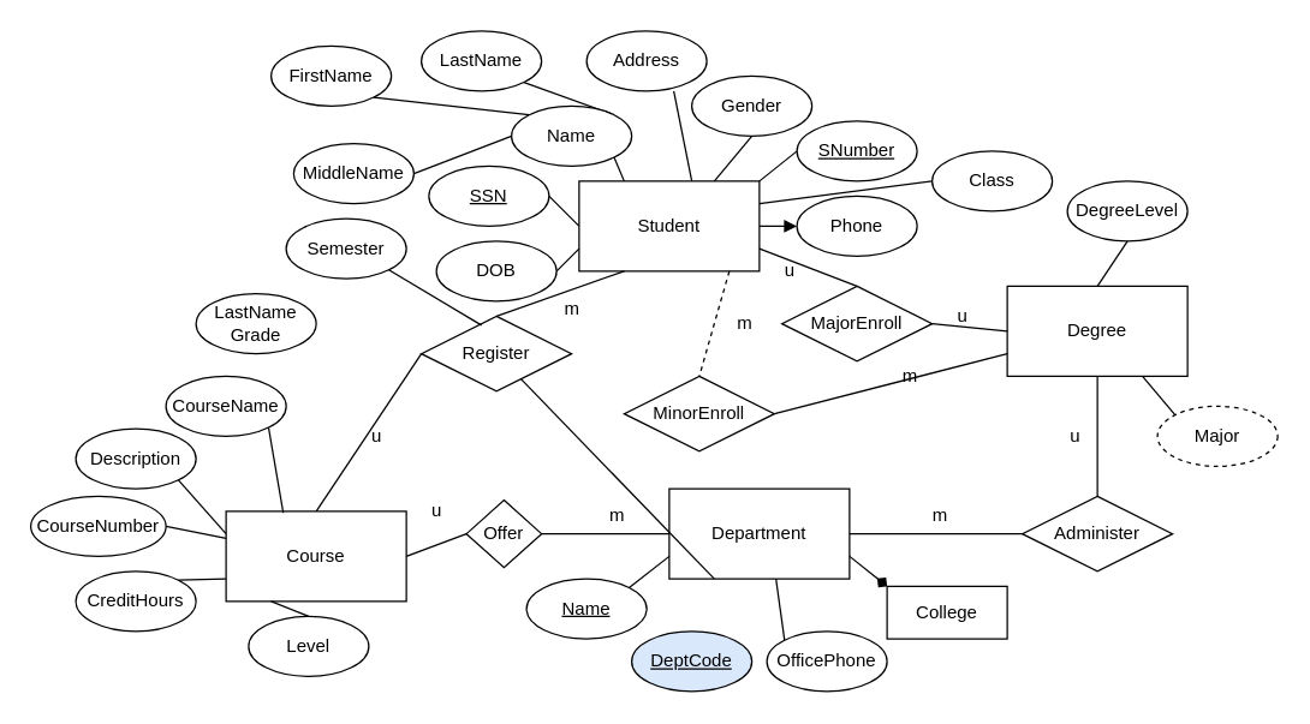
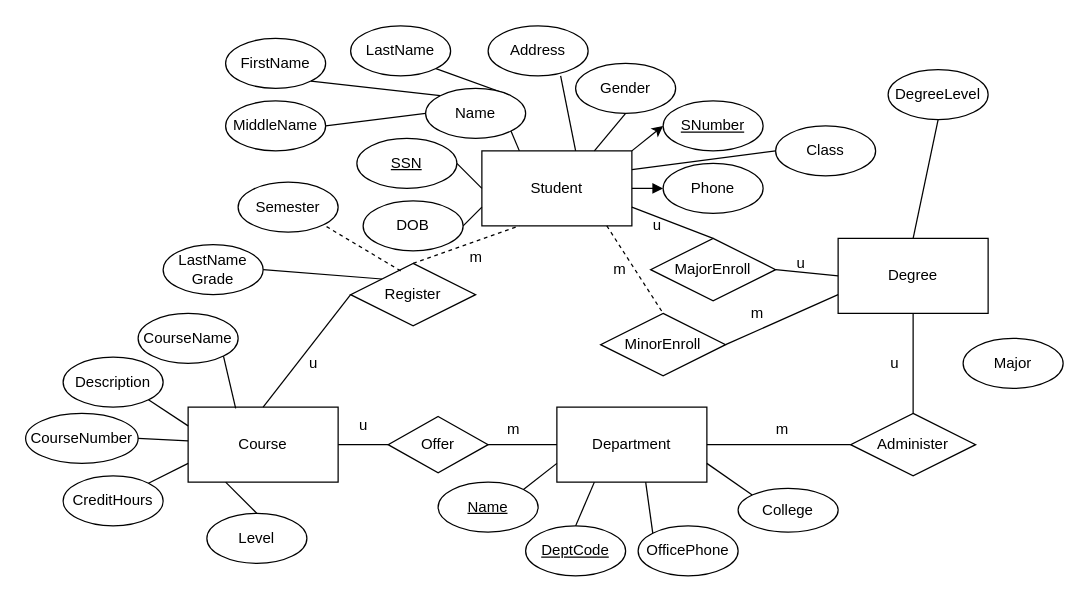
  <mxCell id="0" />
  <mxCell id="1" parent="0" />
  <mxCell id="2" value="Student" style="whiteSpace=wrap;html=1;" vertex="1" parent="1"><mxGeometry x="385" y="120" width="120" height="60" as="geometry" /></mxCell>
  <mxCell id="3" value="FirstName" style="ellipse;whiteSpace=wrap;html=1;" vertex="1" parent="1"><mxGeometry x="180" y="30" width="80" height="40" as="geometry" /></mxCell>
  <mxCell id="4" value="LastName" style="ellipse;whiteSpace=wrap;html=1;" vertex="1" parent="1"><mxGeometry x="280" y="20" width="80" height="40" as="geometry" /></mxCell>
  <mxCell id="5" value="SNumber" style="ellipse;whiteSpace=wrap;html=1;fontStyle=4" vertex="1" parent="1"><mxGeometry x="530" y="80" width="80" height="40" as="geometry" /></mxCell>
  <mxCell id="6" value="SSN" style="ellipse;whiteSpace=wrap;html=1;fontStyle=4" vertex="1" parent="1"><mxGeometry x="285" y="110" width="80" height="40" as="geometry" /></mxCell>
  <mxCell id="7" value="Address" style="ellipse;whiteSpace=wrap;html=1;" vertex="1" parent="1"><mxGeometry x="390" y="20" width="80" height="40" as="geometry" /></mxCell>
  <mxCell id="8" value="Phone" style="ellipse;whiteSpace=wrap;html=1;" vertex="1" parent="1"><mxGeometry x="530" y="130" width="80" height="40" as="geometry" /></mxCell>
  <mxCell id="9" value="DOB" style="ellipse;whiteSpace=wrap;html=1;" vertex="1" parent="1"><mxGeometry x="290" y="160" width="80" height="40" as="geometry" /></mxCell>
  <mxCell id="10" value="Gender" style="ellipse;whiteSpace=wrap;html=1;" vertex="1" parent="1"><mxGeometry x="460" y="50" width="80" height="40" as="geometry" /></mxCell>
  <mxCell id="11" value="" style="endArrow=none;html=1;entryX=1;entryY=0.5;entryDx=0;entryDy=0;exitX=0;exitY=0.75;exitDx=0;exitDy=0;" edge="1" parent="1" source="2" target="9"><mxGeometry width="50" height="50" relative="1" as="geometry"><mxPoint x="370" y="260" as="sourcePoint" /><mxPoint x="420" y="210" as="targetPoint" /></mxGeometry></mxCell>
  <mxCell id="12" value="" style="endArrow=none;html=1;entryX=1;entryY=1;entryDx=0;entryDy=0;exitX=0;exitY=0;exitDx=0;exitDy=0;" edge="1" parent="1" source="19" target="3"><mxGeometry width="50" height="50" relative="1" as="geometry"><mxPoint x="470" y="250" as="sourcePoint" /><mxPoint x="520" y="200" as="targetPoint" /></mxGeometry></mxCell>
  <mxCell id="13" value="" style="endArrow=none;html=1;entryX=1;entryY=1;entryDx=0;entryDy=0;exitX=1;exitY=0;exitDx=0;exitDy=0;" edge="1" parent="1" source="19" target="4"><mxGeometry width="50" height="50" relative="1" as="geometry"><mxPoint x="480" y="260" as="sourcePoint" /><mxPoint x="530" y="210" as="targetPoint" /></mxGeometry></mxCell>
  <mxCell id="14" value="" style="endArrow=none;html=1;entryX=0.725;entryY=1;entryDx=0;entryDy=0;entryPerimeter=0;" edge="1" parent="1" target="7"><mxGeometry width="50" height="50" relative="1" as="geometry"><mxPoint x="460" y="120" as="sourcePoint" /><mxPoint x="555" y="230" as="targetPoint" /></mxGeometry></mxCell>
  <mxCell id="15" value="" style="endArrow=none;html=1;entryX=0.5;entryY=1;entryDx=0;entryDy=0;exitX=0.75;exitY=0;exitDx=0;exitDy=0;" edge="1" parent="1" source="2" target="10"><mxGeometry width="50" height="50" relative="1" as="geometry"><mxPoint x="540" y="270" as="sourcePoint" /><mxPoint x="590" y="220" as="targetPoint" /></mxGeometry></mxCell>
  <mxCell id="16" value="" style="endArrow=none;html=1;entryX=1;entryY=0.5;entryDx=0;entryDy=0;exitX=0;exitY=0.5;exitDx=0;exitDy=0;" edge="1" parent="1" source="2" target="6"><mxGeometry width="50" height="50" relative="1" as="geometry"><mxPoint x="405" y="270" as="sourcePoint" /><mxPoint x="455" y="220" as="targetPoint" /></mxGeometry></mxCell>
  <mxCell id="17" value="" style="endArrow=block;html=1;entryX=0;entryY=0.5;entryDx=0;entryDy=0;exitX=1;exitY=0.5;exitDx=0;exitDy=0;" edge="1" parent="1" source="2" target="8"><mxGeometry width="50" height="50" relative="1" as="geometry"><mxPoint x="440" y="200" as="sourcePoint" /><mxPoint x="490" y="150" as="targetPoint" /></mxGeometry></mxCell>
- <mxCell id="18" value="" style="endArrow=none;html=1;entryX=0;entryY=0.5;entryDx=0;entryDy=0;exitX=1;exitY=0;exitDx=0;exitDy=0;" edge="1" parent="1" source="2" target="5"><mxGeometry width="50" height="50" relative="1" as="geometry"><mxPoint x="440" y="200" as="sourcePoint" /><mxPoint x="490" y="150" as="targetPoint" /></mxGeometry></mxCell>
+ <mxCell id="18" value="" style="endArrow=classic;html=1;entryX=0;entryY=0.5;entryDx=0;entryDy=0;exitX=1;exitY=0;exitDx=0;exitDy=0;" edge="1" parent="1" source="2" target="5"><mxGeometry width="50" height="50" relative="1" as="geometry"><mxPoint x="440" y="200" as="sourcePoint" /><mxPoint x="490" y="150" as="targetPoint" /></mxGeometry></mxCell>
  <mxCell id="19" value="Name" style="ellipse;whiteSpace=wrap;html=1;" vertex="1" parent="1"><mxGeometry x="340" y="70" width="80" height="40" as="geometry" /></mxCell>
- <mxCell id="20" value="MiddleName" style="ellipse;whiteSpace=wrap;html=1;" vertex="1" parent="1"><mxGeometry x="195" y="95" width="80" height="40" as="geometry" /></mxCell>
+ <mxCell id="20" value="MiddleName" style="ellipse;whiteSpace=wrap;html=1;" vertex="1" parent="1"><mxGeometry x="180" y="80" width="80" height="40" as="geometry" /></mxCell>
  <mxCell id="21" value="" style="endArrow=none;html=1;entryX=0;entryY=0.5;entryDx=0;entryDy=0;exitX=1;exitY=0.5;exitDx=0;exitDy=0;" edge="1" parent="1" source="20" target="19"><mxGeometry width="50" height="50" relative="1" as="geometry"><mxPoint x="440" y="180" as="sourcePoint" /><mxPoint x="490" y="130" as="targetPoint" /></mxGeometry></mxCell>
  <mxCell id="22" value="" style="endArrow=none;html=1;entryX=1;entryY=1;entryDx=0;entryDy=0;exitX=0.25;exitY=0;exitDx=0;exitDy=0;" edge="1" parent="1" source="2" target="19"><mxGeometry width="50" height="50" relative="1" as="geometry"><mxPoint x="440" y="180" as="sourcePoint" /><mxPoint x="490" y="130" as="targetPoint" /></mxGeometry></mxCell>
  <mxCell id="23" value="Class" style="ellipse;whiteSpace=wrap;html=1;" vertex="1" parent="1"><mxGeometry x="620" y="100" width="80" height="40" as="geometry" /></mxCell>
  <mxCell id="24" value="" style="endArrow=none;html=1;entryX=0;entryY=0.5;entryDx=0;entryDy=0;exitX=1;exitY=0.25;exitDx=0;exitDy=0;" edge="1" parent="1" source="2" target="23"><mxGeometry width="50" height="50" relative="1" as="geometry"><mxPoint x="440" y="180" as="sourcePoint" /><mxPoint x="490" y="130" as="targetPoint" /></mxGeometry></mxCell>
  <mxCell id="25" value="" style="endArrow=none;html=1;exitX=1;exitY=0.75;exitDx=0;exitDy=0;entryX=0.5;entryY=0;entryDx=0;entryDy=0;" edge="1" parent="1" source="2" target="26"><mxGeometry width="50" height="50" relative="1" as="geometry"><mxPoint x="440" y="180" as="sourcePoint" /><mxPoint x="570" y="186" as="targetPoint" /></mxGeometry></mxCell>
  <mxCell id="26" value="MajorEnroll" style="rhombus;whiteSpace=wrap;html=1;" vertex="1" parent="1"><mxGeometry x="520" y="190" width="100" height="50" as="geometry" /></mxCell>
  <mxCell id="27" value="u" style="text;html=1;align=center;verticalAlign=middle;resizable=0;points=[];autosize=1;" vertex="1" parent="1"><mxGeometry x="515" y="170" width="20" height="20" as="geometry" /></mxCell>
  <mxCell id="28" value="Degree" style="whiteSpace=wrap;html=1;" vertex="1" parent="1"><mxGeometry x="670" y="190" width="120" height="60" as="geometry" /></mxCell>
  <mxCell id="29" value="" style="endArrow=none;html=1;entryX=0;entryY=0.5;entryDx=0;entryDy=0;exitX=1;exitY=0.5;exitDx=0;exitDy=0;" edge="1" parent="1" source="26" target="28"><mxGeometry width="50" height="50" relative="1" as="geometry"><mxPoint x="460" y="280" as="sourcePoint" /><mxPoint x="510" y="230" as="targetPoint" /></mxGeometry></mxCell>
- <mxCell id="30" value="DegreeLevel" style="ellipse;whiteSpace=wrap;html=1;" vertex="1" parent="1"><mxGeometry x="710" y="120" width="80" height="40" as="geometry" /></mxCell>
- <mxCell id="31" value="Major" style="ellipse;whiteSpace=wrap;html=1;dashed=1;" vertex="1" parent="1"><mxGeometry x="770" y="270" width="80" height="40" as="geometry" /></mxCell>
- <mxCell id="32" value="" style="endArrow=none;html=1;entryX=0;entryY=0;entryDx=0;entryDy=0;exitX=0.75;exitY=1;exitDx=0;exitDy=0;" edge="1" parent="1" source="28" target="31"><mxGeometry width="50" height="50" relative="1" as="geometry"><mxPoint x="570" y="280" as="sourcePoint" /><mxPoint x="620" y="230" as="targetPoint" /></mxGeometry></mxCell>
+ <mxCell id="30" value="DegreeLevel" style="ellipse;whiteSpace=wrap;html=1;" vertex="1" parent="1"><mxGeometry x="710" y="55" width="80" height="40" as="geometry" /></mxCell>
+ <mxCell id="31" value="Major" style="ellipse;whiteSpace=wrap;html=1;" vertex="1" parent="1"><mxGeometry x="770" y="270" width="80" height="40" as="geometry" /></mxCell>
  <mxCell id="33" value="" style="endArrow=none;html=1;entryX=0.5;entryY=1;entryDx=0;entryDy=0;exitX=0.5;exitY=0;exitDx=0;exitDy=0;" edge="1" parent="1" source="28" target="30"><mxGeometry width="50" height="50" relative="1" as="geometry"><mxPoint x="570" y="280" as="sourcePoint" /><mxPoint x="620" y="230" as="targetPoint" /></mxGeometry></mxCell>
  <mxCell id="34" value="Administer" style="rhombus;whiteSpace=wrap;html=1;" vertex="1" parent="1"><mxGeometry x="680" y="330" width="100" height="50" as="geometry" /></mxCell>
  <mxCell id="35" value="" style="endArrow=none;html=1;entryX=0.5;entryY=1;entryDx=0;entryDy=0;exitX=0.5;exitY=0;exitDx=0;exitDy=0;" edge="1" parent="1" source="34" target="28"><mxGeometry width="50" height="50" relative="1" as="geometry"><mxPoint x="570" y="280" as="sourcePoint" /><mxPoint x="620" y="230" as="targetPoint" /></mxGeometry></mxCell>
  <mxCell id="36" value="Department" style="whiteSpace=wrap;html=1;" vertex="1" parent="1"><mxGeometry x="445" y="325" width="120" height="60" as="geometry" /></mxCell>
- <mxCell id="37" value="MinorEnroll" style="rhombus;whiteSpace=wrap;html=1;" vertex="1" parent="1"><mxGeometry x="415" y="250" width="100" height="50" as="geometry" /></mxCell>
+ <mxCell id="37" value="MinorEnroll" style="rhombus;whiteSpace=wrap;html=1;" vertex="1" parent="1"><mxGeometry x="480" y="250" width="100" height="50" as="geometry" /></mxCell>
  <mxCell id="38" value="" style="endArrow=none;html=1;entryX=0.5;entryY=0;entryDx=0;entryDy=0;exitX=0.833;exitY=1;exitDx=0;exitDy=0;exitPerimeter=0;dashed=1;" edge="1" parent="1" source="2" target="37"><mxGeometry width="50" height="50" relative="1" as="geometry"><mxPoint x="560" y="280" as="sourcePoint" /><mxPoint x="610" y="230" as="targetPoint" /></mxGeometry></mxCell>
  <mxCell id="39" value="" style="endArrow=none;html=1;entryX=0;entryY=0.75;entryDx=0;entryDy=0;exitX=1;exitY=0.5;exitDx=0;exitDy=0;" edge="1" parent="1" source="37" target="28"><mxGeometry width="50" height="50" relative="1" as="geometry"><mxPoint x="560" y="280" as="sourcePoint" /><mxPoint x="610" y="230" as="targetPoint" /></mxGeometry></mxCell>
  <mxCell id="40" value="Register" style="rhombus;whiteSpace=wrap;html=1;" vertex="1" parent="1"><mxGeometry x="280" y="210" width="100" height="50" as="geometry" /></mxCell>
- <mxCell id="41" value="" style="endArrow=none;html=1;entryX=0.25;entryY=1;entryDx=0;entryDy=0;exitX=0.5;exitY=0;exitDx=0;exitDy=0;" edge="1" parent="1" source="40" target="2"><mxGeometry width="50" height="50" relative="1" as="geometry"><mxPoint x="560" y="280" as="sourcePoint" /><mxPoint x="610" y="230" as="targetPoint" /></mxGeometry></mxCell>
+ <mxCell id="41" value="" style="endArrow=none;html=1;entryX=0.25;entryY=1;entryDx=0;entryDy=0;exitX=0.5;exitY=0;exitDx=0;exitDy=0;dashed=1;" edge="1" parent="1" source="40" target="2"><mxGeometry width="50" height="50" relative="1" as="geometry"><mxPoint x="560" y="280" as="sourcePoint" /><mxPoint x="610" y="230" as="targetPoint" /></mxGeometry></mxCell>
  <mxCell id="42" value="" style="endArrow=none;html=1;entryX=0;entryY=0.5;entryDx=0;entryDy=0;exitX=1;exitY=0.5;exitDx=0;exitDy=0;" edge="1" parent="1" source="36" target="34"><mxGeometry width="50" height="50" relative="1" as="geometry"><mxPoint x="560" y="280" as="sourcePoint" /><mxPoint x="610" y="230" as="targetPoint" /></mxGeometry></mxCell>
  <mxCell id="43" value="m" style="text;html=1;align=center;verticalAlign=middle;resizable=0;points=[];autosize=1;" vertex="1" parent="1"><mxGeometry x="610" y="332.5" width="30" height="20" as="geometry" /></mxCell>
  <mxCell id="44" value="u" style="text;html=1;align=center;verticalAlign=middle;resizable=0;points=[];autosize=1;" vertex="1" parent="1"><mxGeometry x="705" y="280" width="20" height="20" as="geometry" /></mxCell>
  <mxCell id="45" value="m" style="text;html=1;align=center;verticalAlign=middle;resizable=0;points=[];autosize=1;" vertex="1" parent="1"><mxGeometry x="480" y="205" width="30" height="20" as="geometry" /></mxCell>
  <mxCell id="46" value="u" style="text;html=1;align=center;verticalAlign=middle;resizable=0;points=[];autosize=1;" vertex="1" parent="1"><mxGeometry x="630" y="200" width="20" height="20" as="geometry" /></mxCell>
  <mxCell id="47" value="m" style="text;html=1;align=center;verticalAlign=middle;resizable=0;points=[];autosize=1;" vertex="1" parent="1"><mxGeometry x="590" y="240" width="30" height="20" as="geometry" /></mxCell>
- <mxCell id="48" value="Course" style="whiteSpace=wrap;html=1;" vertex="1" parent="1"><mxGeometry x="150" y="340" width="120" height="60" as="geometry" /></mxCell>
+ <mxCell id="48" value="Course" style="whiteSpace=wrap;html=1;" vertex="1" parent="1"><mxGeometry x="150" y="325" width="120" height="60" as="geometry" /></mxCell>
  <mxCell id="49" value="" style="endArrow=none;html=1;exitX=0;exitY=0.5;exitDx=0;exitDy=0;entryX=0.5;entryY=0;entryDx=0;entryDy=0;" edge="1" parent="1" source="40" target="48"><mxGeometry width="50" height="50" relative="1" as="geometry"><mxPoint x="420" y="280" as="sourcePoint" /><mxPoint x="470" y="230" as="targetPoint" /></mxGeometry></mxCell>
- <mxCell id="50" value="Offer" style="rhombus;whiteSpace=wrap;html=1;" vertex="1" parent="1"><mxGeometry x="310" y="332.5" width="50" height="45" as="geometry" /></mxCell>
+ <mxCell id="50" value="Offer" style="rhombus;whiteSpace=wrap;html=1;" vertex="1" parent="1"><mxGeometry x="310" y="332.5" width="80" height="45" as="geometry" /></mxCell>
  <mxCell id="51" value="" style="endArrow=none;html=1;exitX=1;exitY=0.5;exitDx=0;exitDy=0;entryX=0;entryY=0.5;entryDx=0;entryDy=0;" edge="1" parent="1" source="50" target="36"><mxGeometry width="50" height="50" relative="1" as="geometry"><mxPoint x="420" y="280" as="sourcePoint" /><mxPoint x="470" y="230" as="targetPoint" /></mxGeometry></mxCell>
  <mxCell id="52" value="" style="endArrow=none;html=1;strokeWidth=1;exitX=1;exitY=0.5;exitDx=0;exitDy=0;entryX=0;entryY=0.5;entryDx=0;entryDy=0;fontStyle=1;" edge="1" parent="1" source="48" target="50"><mxGeometry width="50" height="50" relative="1" as="geometry"><mxPoint x="420" y="280" as="sourcePoint" /><mxPoint x="470" y="230" as="targetPoint" /></mxGeometry></mxCell>
  <mxCell id="53" value="LastName Grade" style="ellipse;whiteSpace=wrap;html=1;" vertex="1" parent="1"><mxGeometry x="130" y="195" width="80" height="40" as="geometry" /></mxCell>
  <mxCell id="54" value="Semester" style="ellipse;whiteSpace=wrap;html=1;" vertex="1" parent="1"><mxGeometry x="190" y="145" width="80" height="40" as="geometry" /></mxCell>
- <mxCell id="55" value="" style="endArrow=none;html=1;strokeWidth=1;entryX=1;entryY=1;entryDx=0;entryDy=0;exitX=0.4;exitY=0.12;exitDx=0;exitDy=0;exitPerimeter=0;" edge="1" parent="1" source="40" target="54"><mxGeometry width="50" height="50" relative="1" as="geometry"><mxPoint x="300" y="214" as="sourcePoint" /><mxPoint x="470" y="230" as="targetPoint" /></mxGeometry></mxCell>
+ <mxCell id="55" value="" style="endArrow=none;html=1;strokeWidth=1;entryX=1;entryY=1;entryDx=0;entryDy=0;exitX=0.4;exitY=0.12;exitDx=0;exitDy=0;exitPerimeter=0;dashed=1;" edge="1" parent="1" source="40" target="54"><mxGeometry width="50" height="50" relative="1" as="geometry"><mxPoint x="300" y="214" as="sourcePoint" /><mxPoint x="470" y="230" as="targetPoint" /></mxGeometry></mxCell>
+ <mxCell id="56" value="" style="endArrow=none;html=1;strokeWidth=1;entryX=1;entryY=0.5;entryDx=0;entryDy=0;exitX=0;exitY=0;exitDx=0;exitDy=0;" edge="1" parent="1" source="40" target="53"><mxGeometry width="50" height="50" relative="1" as="geometry"><mxPoint x="290" y="228" as="sourcePoint" /><mxPoint x="470" y="230" as="targetPoint" /></mxGeometry></mxCell>
  <mxCell id="57" value="m" style="text;html=1;align=center;verticalAlign=middle;resizable=0;points=[];autosize=1;" vertex="1" parent="1"><mxGeometry x="365" y="195" width="30" height="20" as="geometry" /></mxCell>
  <mxCell id="58" value="u" style="text;html=1;align=center;verticalAlign=middle;resizable=0;points=[];autosize=1;" vertex="1" parent="1"><mxGeometry x="240" y="280" width="20" height="20" as="geometry" /></mxCell>
  <mxCell id="59" value="u" style="text;html=1;align=center;verticalAlign=middle;resizable=0;points=[];autosize=1;" vertex="1" parent="1"><mxGeometry x="280" y="330" width="20" height="20" as="geometry" /></mxCell>
  <mxCell id="60" value="m" style="text;html=1;align=center;verticalAlign=middle;resizable=0;points=[];autosize=1;" vertex="1" parent="1"><mxGeometry x="395" y="332.5" width="30" height="20" as="geometry" /></mxCell>
  <mxCell id="61" value="Name" style="ellipse;whiteSpace=wrap;html=1;fontStyle=4" vertex="1" parent="1"><mxGeometry x="350" y="385" width="80" height="40" as="geometry" /></mxCell>
- <mxCell id="62" value="DeptCode" style="ellipse;whiteSpace=wrap;html=1;fontStyle=4;fillColor=#dae8fc;" vertex="1" parent="1"><mxGeometry x="420" y="420" width="80" height="40" as="geometry" /></mxCell>
+ <mxCell id="62" value="DeptCode" style="ellipse;whiteSpace=wrap;html=1;fontStyle=4" vertex="1" parent="1"><mxGeometry x="420" y="420" width="80" height="40" as="geometry" /></mxCell>
  <mxCell id="63" value="OfficePhone" style="ellipse;whiteSpace=wrap;html=1;" vertex="1" parent="1"><mxGeometry x="510" y="420" width="80" height="40" as="geometry" /></mxCell>
- <mxCell id="64" value="College" style="whiteSpace=wrap;html=1;rounded=0;" vertex="1" parent="1"><mxGeometry x="590" y="390" width="80" height="35" as="geometry" /></mxCell>
+ <mxCell id="64" value="College" style="ellipse;whiteSpace=wrap;html=1;" vertex="1" parent="1"><mxGeometry x="590" y="390" width="80" height="35" as="geometry" /></mxCell>
  <mxCell id="65" value="" style="endArrow=none;html=1;strokeWidth=1;entryX=1;entryY=0;entryDx=0;entryDy=0;exitX=0;exitY=0.75;exitDx=0;exitDy=0;" edge="1" parent="1" source="36" target="61"><mxGeometry width="50" height="50" relative="1" as="geometry"><mxPoint x="420" y="500" as="sourcePoint" /><mxPoint x="470" y="450" as="targetPoint" /></mxGeometry></mxCell>
- <mxCell id="66" value="" style="endArrow=none;html=1;strokeWidth=1;exitX=0.25;exitY=1;exitDx=0;exitDy=0;" edge="1" parent="1" source="36" target="40"><mxGeometry width="50" height="50" relative="1" as="geometry"><mxPoint x="420" y="500" as="sourcePoint" /><mxPoint x="470" y="450" as="targetPoint" /></mxGeometry></mxCell>
+ <mxCell id="66" value="" style="endArrow=none;html=1;strokeWidth=1;entryX=0.5;entryY=0;entryDx=0;entryDy=0;exitX=0.25;exitY=1;exitDx=0;exitDy=0;" edge="1" parent="1" source="36" target="62"><mxGeometry width="50" height="50" relative="1" as="geometry"><mxPoint x="420" y="500" as="sourcePoint" /><mxPoint x="470" y="450" as="targetPoint" /></mxGeometry></mxCell>
  <mxCell id="67" value="" style="endArrow=none;html=1;strokeWidth=1;entryX=0;entryY=0;entryDx=0;entryDy=0;exitX=0.592;exitY=1;exitDx=0;exitDy=0;exitPerimeter=0;" edge="1" parent="1" source="36" target="63"><mxGeometry width="50" height="50" relative="1" as="geometry"><mxPoint x="420" y="500" as="sourcePoint" /><mxPoint x="470" y="450" as="targetPoint" /></mxGeometry></mxCell>
- <mxCell id="68" value="" style="endArrow=diamond;html=1;strokeWidth=1;entryX=0;entryY=0;entryDx=0;entryDy=0;exitX=1;exitY=0.75;exitDx=0;exitDy=0;" edge="1" parent="1" source="36" target="64"><mxGeometry width="50" height="50" relative="1" as="geometry"><mxPoint x="420" y="500" as="sourcePoint" /><mxPoint x="470" y="450" as="targetPoint" /></mxGeometry></mxCell>
+ <mxCell id="68" value="" style="endArrow=none;html=1;strokeWidth=1;entryX=0;entryY=0;entryDx=0;entryDy=0;exitX=1;exitY=0.75;exitDx=0;exitDy=0;" edge="1" parent="1" source="36" target="64"><mxGeometry width="50" height="50" relative="1" as="geometry"><mxPoint x="420" y="500" as="sourcePoint" /><mxPoint x="470" y="450" as="targetPoint" /></mxGeometry></mxCell>
  <mxCell id="69" value="CourseName" style="ellipse;whiteSpace=wrap;html=1;fontStyle=0" vertex="1" parent="1"><mxGeometry x="110" y="250" width="80" height="40" as="geometry" /></mxCell>
  <mxCell id="70" value="Description" style="ellipse;whiteSpace=wrap;html=1;fontStyle=0" vertex="1" parent="1"><mxGeometry x="50" y="285" width="80" height="40" as="geometry" /></mxCell>
  <mxCell id="71" value="CourseNumber" style="ellipse;whiteSpace=wrap;html=1;fontStyle=0" vertex="1" parent="1"><mxGeometry y="330" width="90" height="40" as="geometry" x="20" /></mxCell>
  <mxCell id="72" value="CreditHours" style="ellipse;whiteSpace=wrap;html=1;fontStyle=0" vertex="1" parent="1"><mxGeometry x="50" y="380" width="80" height="40" as="geometry" /></mxCell>
  <mxCell id="73" value="Level" style="ellipse;whiteSpace=wrap;html=1;fontStyle=0" vertex="1" parent="1"><mxGeometry x="165" y="410" width="80" height="40" as="geometry" /></mxCell>
  <mxCell id="74" value="" style="endArrow=none;html=1;strokeWidth=1;entryX=1;entryY=1;entryDx=0;entryDy=0;exitX=0.317;exitY=0.017;exitDx=0;exitDy=0;exitPerimeter=0;" edge="1" parent="1" source="48" target="69"><mxGeometry width="50" height="50" relative="1" as="geometry"><mxPoint x="210" y="340" as="sourcePoint" /><mxPoint x="260" y="290" as="targetPoint" /></mxGeometry></mxCell>
  <mxCell id="75" value="" style="endArrow=none;html=1;strokeWidth=1;entryX=1;entryY=1;entryDx=0;entryDy=0;exitX=0;exitY=0.25;exitDx=0;exitDy=0;" edge="1" parent="1" source="48" target="70"><mxGeometry width="50" height="50" relative="1" as="geometry"><mxPoint x="210" y="340" as="sourcePoint" /><mxPoint x="260" y="290" as="targetPoint" /></mxGeometry></mxCell>
  <mxCell id="76" value="" style="endArrow=none;html=1;strokeWidth=1;exitX=1;exitY=0.5;exitDx=0;exitDy=0;" edge="1" parent="1" source="71" target="48"><mxGeometry width="50" height="50" relative="1" as="geometry"><mxPoint x="210" y="340" as="sourcePoint" /><mxPoint x="260" y="290" as="targetPoint" /></mxGeometry></mxCell>
  <mxCell id="77" value="" style="endArrow=none;html=1;strokeWidth=1;exitX=1;exitY=0;exitDx=0;exitDy=0;entryX=0;entryY=0.75;entryDx=0;entryDy=0;" edge="1" parent="1" source="72" target="48"><mxGeometry width="50" height="50" relative="1" as="geometry"><mxPoint x="210" y="340" as="sourcePoint" /><mxPoint x="260" y="290" as="targetPoint" /></mxGeometry></mxCell>
  <mxCell id="78" value="" style="endArrow=none;html=1;strokeWidth=1;exitX=0.5;exitY=0;exitDx=0;exitDy=0;entryX=0.25;entryY=1;entryDx=0;entryDy=0;" edge="1" parent="1" source="73" target="48"><mxGeometry width="50" height="50" relative="1" as="geometry"><mxPoint x="210" y="340" as="sourcePoint" /><mxPoint x="260" y="290" as="targetPoint" /></mxGeometry></mxCell>
